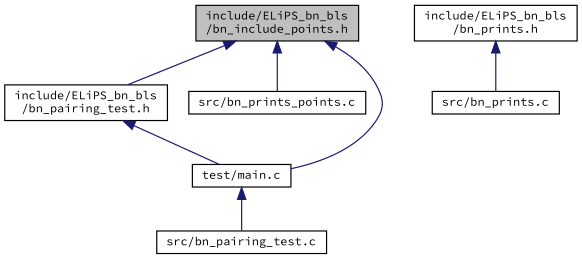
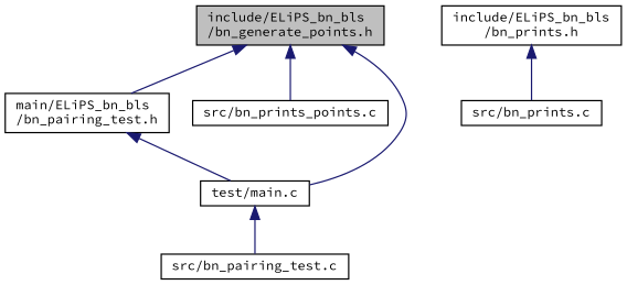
  digraph {
    fontname="Source Code Pro"
    node [color=black fillcolor=white fontname="Source Code Pro" fontsize=10 shape=record style=filled]
    edge [color=midnightblue dir=back fontname="Source Code Pro" fontsize=10 labelfontname=Helvetica labelfontsize=10 style=solid]
-   n1 [fillcolor=grey75 fontcolor=black height=0.2 label="include/ELiPS_bn_bls\l/bn_include_points.h" width=0.4]
-   n2 [height=0.2 label="include/ELiPS_bn_bls\l/bn_pairing_test.h" width=0.4]
+   n1 [fillcolor=grey75 fontcolor=black height=0.2 label="include/ELiPS_bn_bls\l/bn_generate_points.h" width=0.4]
+   n2 [height=0.2 label="main/ELiPS_bn_bls\l/bn_pairing_test.h" width=0.4]
    n3 [height=0.2 label="src/bn_prints_points.c" width=0.4]
    n4 [height=0.2 label="test/main.c" width=0.4]
    n5 [height=0.2 label="include/ELiPS_bn_bls\l/bn_prints.h" width=0.4]
    n6 [height=0.2 label="src/bn_prints.c" width=0.4]
    n7 [height=0.2 label="src/bn_pairing_test.c" width=0.4]
    n1 -> n2
    n1 -> n3
    n1 -> n4
    n2 -> n4
    n4 -> n7
    n5 -> n6
  }
